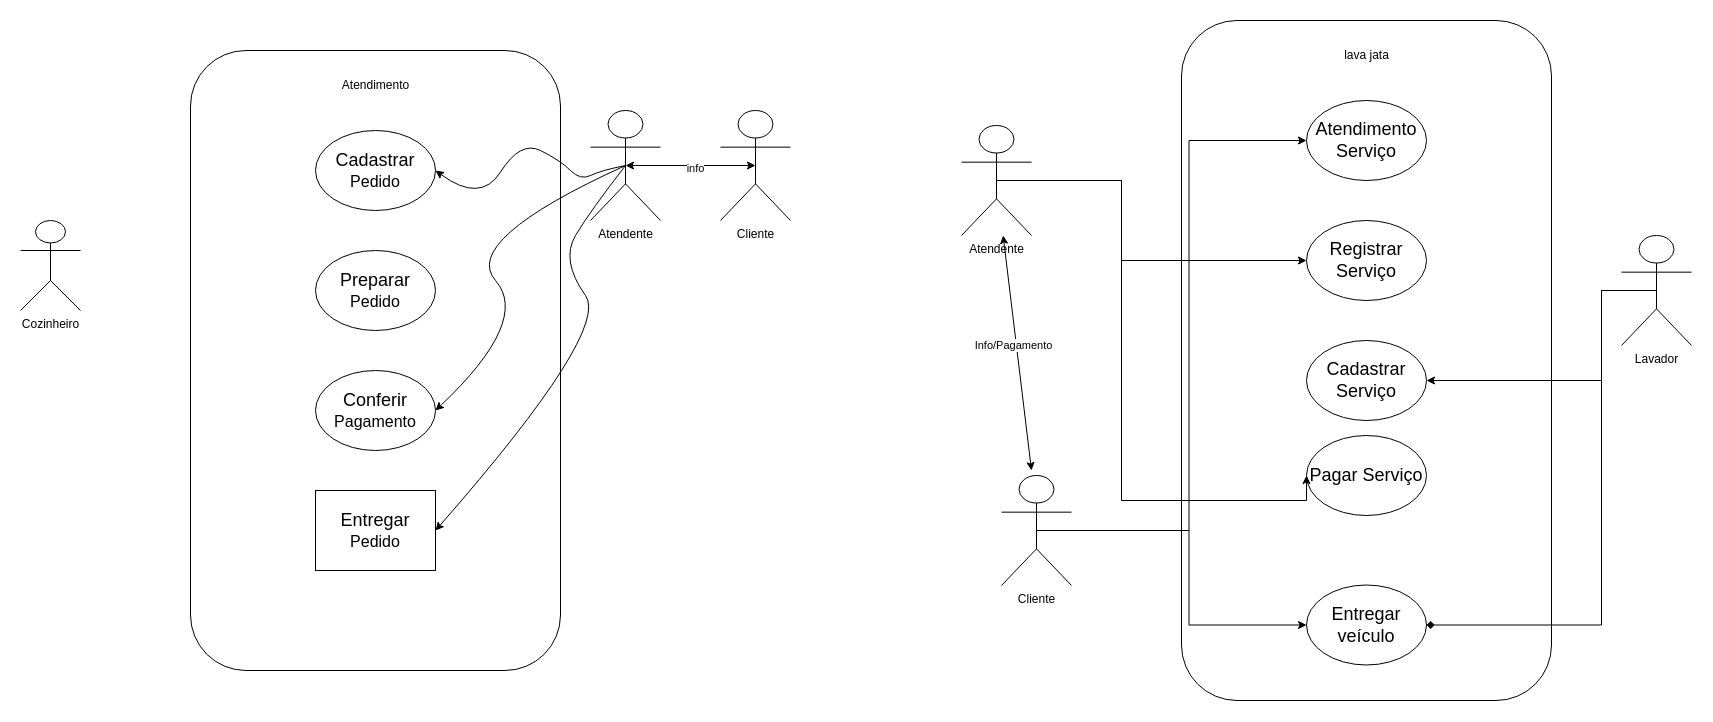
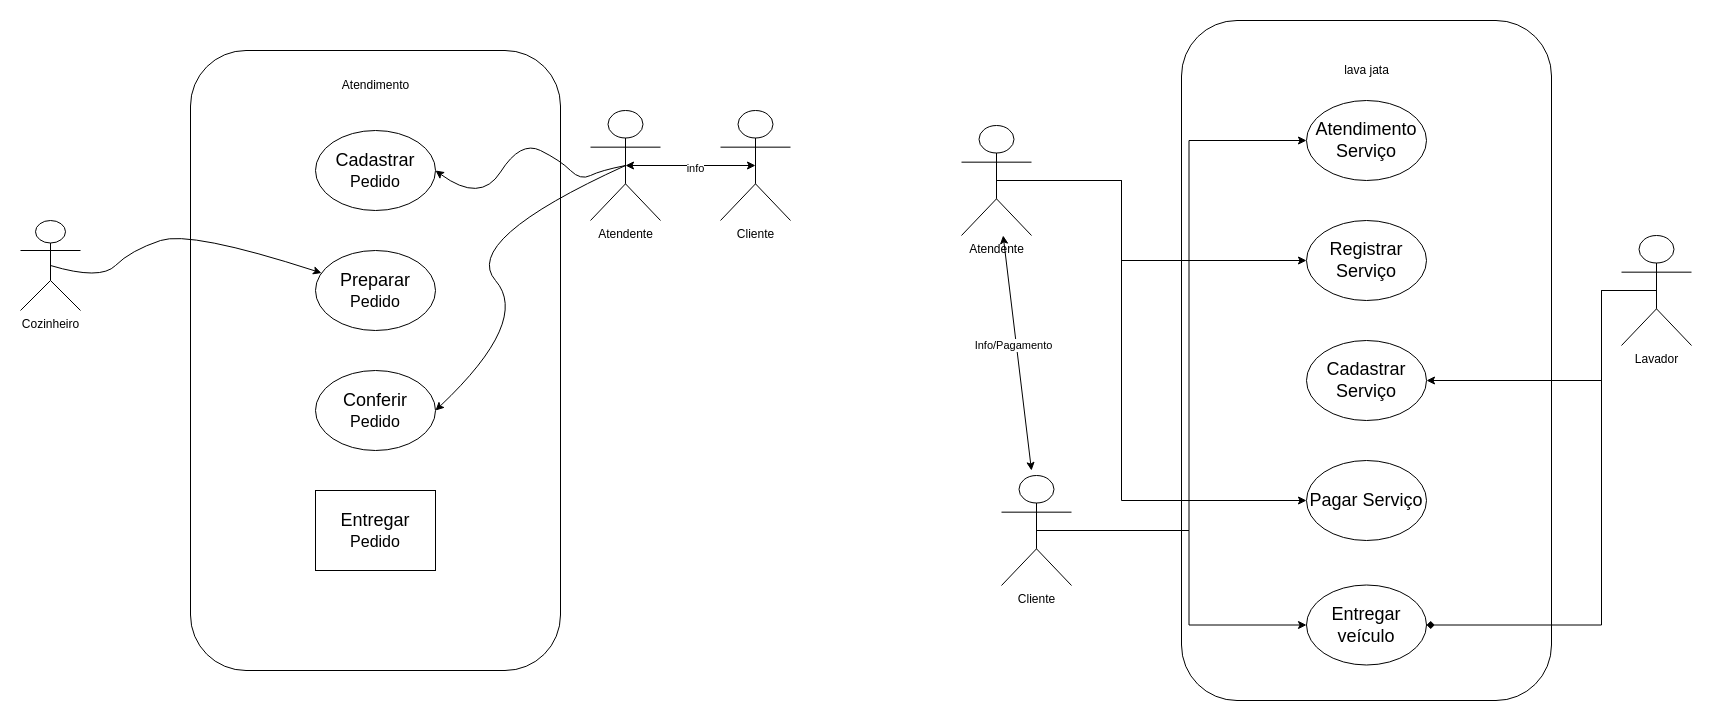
  <mxCell id="0" />
  <mxCell id="1" parent="0" />
  <mxCell id="2" value="" style="rounded=1;whiteSpace=wrap;html=1;" vertex="1" parent="1"><mxGeometry x="190" y="50" width="370" height="620" as="geometry" /></mxCell>
  <mxCell id="3" value="Atendimento" style="text;html=1;align=center;verticalAlign=middle;resizable=0;points=[];autosize=1;strokeColor=none;fillColor=none;" vertex="1" parent="1"><mxGeometry x="330" y="70" width="90" height="30" as="geometry" /></mxCell>
  <mxCell id="4" value="&lt;font style=&quot;font-size: 18px;&quot;&gt;Cadastrar&lt;/font&gt;&lt;div&gt;&lt;font size=&quot;3&quot;&gt;Pedido&lt;/font&gt;&lt;/div&gt;" style="ellipse;whiteSpace=wrap;html=1;" vertex="1" parent="1"><mxGeometry x="315" y="130" width="120" height="80" as="geometry" /></mxCell>
  <mxCell id="5" value="&lt;font style=&quot;font-size: 18px;&quot;&gt;Preparar&lt;/font&gt;&lt;div&gt;&lt;font size=&quot;3&quot;&gt;Pedido&lt;/font&gt;&lt;/div&gt;" style="ellipse;whiteSpace=wrap;html=1;" vertex="1" parent="1"><mxGeometry x="315" y="250" width="120" height="80" as="geometry" /></mxCell>
- <mxCell id="6" value="&lt;font style=&quot;font-size: 18px;&quot;&gt;Conferir&lt;/font&gt;&lt;div&gt;&lt;font size=&quot;3&quot;&gt;Pagamento&lt;/font&gt;&lt;/div&gt;" style="ellipse;whiteSpace=wrap;html=1;" vertex="1" parent="1"><mxGeometry x="315" y="370" width="120" height="80" as="geometry" /></mxCell>
+ <mxCell id="6" value="&lt;font style=&quot;font-size: 18px;&quot;&gt;Conferir&lt;/font&gt;&lt;div&gt;&lt;font size=&quot;3&quot;&gt;Pedido&lt;/font&gt;&lt;/div&gt;" style="ellipse;whiteSpace=wrap;html=1;" vertex="1" parent="1"><mxGeometry x="315" y="370" width="120" height="80" as="geometry" /></mxCell>
  <mxCell id="7" value="&lt;font style=&quot;font-size: 18px;&quot;&gt;Entregar&lt;/font&gt;&lt;div&gt;&lt;font size=&quot;3&quot;&gt;Pedido&lt;/font&gt;&lt;/div&gt;" style="whiteSpace=wrap;html=1;rounded=0;" vertex="1" parent="1"><mxGeometry x="315" y="490" width="120" height="80" as="geometry" /></mxCell>
  <mxCell id="8" value="Atendente" style="shape=umlActor;verticalLabelPosition=bottom;verticalAlign=top;html=1;outlineConnect=0;" vertex="1" parent="1"><mxGeometry x="590" y="110" width="70" height="110" as="geometry" /></mxCell>
  <mxCell id="9" value="" style="curved=1;endArrow=classic;html=1;rounded=0;entryX=1;entryY=0.5;entryDx=0;entryDy=0;exitX=0.5;exitY=0.5;exitDx=0;exitDy=0;exitPerimeter=0;" edge="1" parent="1" source="8" target="4"><mxGeometry width="50" height="50" relative="1" as="geometry"><mxPoint x="450" y="433.1" as="sourcePoint" /><mxPoint x="520" y="169.997" as="targetPoint" /><Array as="points"><mxPoint x="600" y="170" /><mxPoint x="580" y="180" /><mxPoint x="560" y="160" /><mxPoint x="520" y="140" /><mxPoint x="480" y="203.1" /></Array></mxGeometry></mxCell>
  <mxCell id="10" value="Cozinheiro" style="shape=umlActor;verticalLabelPosition=bottom;verticalAlign=top;html=1;outlineConnect=0;" vertex="1" parent="1"><mxGeometry x="20" y="220" width="60" height="90" as="geometry" /></mxCell>
+ <mxCell id="11" value="" style="curved=1;endArrow=classic;html=1;rounded=0;exitX=0.5;exitY=0.5;exitDx=0;exitDy=0;exitPerimeter=0;" edge="1" parent="1" source="10" target="5"><mxGeometry width="50" height="50" relative="1" as="geometry"><mxPoint x="50" y="280" as="sourcePoint" /><mxPoint x="100" y="230" as="targetPoint" /><Array as="points"><mxPoint x="100" y="280" /><mxPoint x="130" y="250" /><mxPoint x="190" y="230" /></Array></mxGeometry></mxCell>
  <mxCell id="12" value="" style="curved=1;endArrow=classic;html=1;rounded=0;entryX=1;entryY=0.5;entryDx=0;entryDy=0;exitX=0.5;exitY=0.5;exitDx=0;exitDy=0;exitPerimeter=0;" edge="1" parent="1" source="8" target="6"><mxGeometry width="50" height="50" relative="1" as="geometry"><mxPoint x="210" y="450" as="sourcePoint" /><mxPoint x="260" y="400" as="targetPoint" /><Array as="points"><mxPoint x="460" y="240" /><mxPoint x="530" y="320" /></Array></mxGeometry></mxCell>
- <mxCell id="13" value="" style="curved=1;endArrow=classic;html=1;rounded=0;entryX=1;entryY=0.5;entryDx=0;entryDy=0;exitX=0.5;exitY=0.5;exitDx=0;exitDy=0;exitPerimeter=0;" edge="1" parent="1" source="8" target="7"><mxGeometry width="50" height="50" relative="1" as="geometry"><mxPoint x="620" y="170" as="sourcePoint" /><mxPoint x="610" y="280" as="targetPoint" /><Array as="points"><mxPoint x="590" y="210" /><mxPoint x="560" y="260" /><mxPoint x="610" y="330" /></Array></mxGeometry></mxCell>
  <mxCell id="14" value="Cliente" style="shape=umlActor;verticalLabelPosition=bottom;verticalAlign=top;html=1;outlineConnect=0;" vertex="1" parent="1"><mxGeometry x="720" y="110" width="70" height="110" as="geometry" /></mxCell>
  <mxCell id="15" value="" style="endArrow=classic;startArrow=classic;html=1;rounded=0;entryX=0.5;entryY=0.5;entryDx=0;entryDy=0;entryPerimeter=0;exitX=0.5;exitY=0.5;exitDx=0;exitDy=0;exitPerimeter=0;" edge="1" parent="1" source="8" target="14"><mxGeometry width="50" height="50" relative="1" as="geometry"><mxPoint x="680" y="220" as="sourcePoint" /><mxPoint x="730" y="170" as="targetPoint" /></mxGeometry></mxCell>
  <mxCell id="16" value="info" style="edgeLabel;html=1;align=center;verticalAlign=middle;resizable=0;points=[];" vertex="1" connectable="0" parent="15"><mxGeometry x="0.064" y="-2" relative="1" as="geometry"><mxPoint as="offset" /></mxGeometry></mxCell>
  <mxCell id="17" value="" style="rounded=1;whiteSpace=wrap;html=1;" vertex="1" parent="1"><mxGeometry x="1181" y="20" width="370" height="680" as="geometry" /></mxCell>
- <mxCell id="18" value="lava jata" style="text;html=1;align=center;verticalAlign=middle;resizable=0;points=[];autosize=1;strokeColor=none;fillColor=none;" vertex="1" parent="1"><mxGeometry x="1331" y="40" width="70" height="30" as="geometry" /></mxCell>
+ <mxCell id="18" value="lava jata" style="text;html=1;align=center;verticalAlign=middle;resizable=0;points=[];autosize=1;strokeColor=none;fillColor=none;" vertex="1" parent="1"><mxGeometry x="1331" y="55" width="70" height="30" as="geometry" /></mxCell>
  <mxCell id="19" value="&lt;span style=&quot;font-size: 18px;&quot;&gt;Atendimento Serviço&lt;/span&gt;" style="ellipse;whiteSpace=wrap;html=1;" vertex="1" parent="1"><mxGeometry x="1306" y="100" width="120" height="80" as="geometry" /></mxCell>
  <mxCell id="20" value="&lt;span style=&quot;font-size: 18px;&quot;&gt;Registrar Serviço&lt;/span&gt;" style="ellipse;whiteSpace=wrap;html=1;" vertex="1" parent="1"><mxGeometry x="1306" y="220" width="120" height="80" as="geometry" /></mxCell>
  <mxCell id="21" value="&lt;span style=&quot;font-size: 18px;&quot;&gt;Cadastrar Serviço&lt;/span&gt;" style="ellipse;whiteSpace=wrap;html=1;" vertex="1" parent="1"><mxGeometry x="1306" y="340" width="120" height="80" as="geometry" /></mxCell>
- <mxCell id="22" value="&lt;span style=&quot;font-size: 18px;&quot;&gt;Pagar Serviço&lt;/span&gt;" style="ellipse;whiteSpace=wrap;html=1;" vertex="1" parent="1"><mxGeometry x="1306" y="435" width="120" height="80" as="geometry" /></mxCell>
+ <mxCell id="22" value="&lt;span style=&quot;font-size: 18px;&quot;&gt;Pagar Serviço&lt;/span&gt;" style="ellipse;whiteSpace=wrap;html=1;" vertex="1" parent="1"><mxGeometry x="1306" y="460" width="120" height="80" as="geometry" /></mxCell>
  <mxCell id="23" value="&lt;span style=&quot;font-size: 18px;&quot;&gt;Entregar veículo&lt;/span&gt;" style="ellipse;whiteSpace=wrap;html=1;" vertex="1" parent="1"><mxGeometry x="1306" y="584.5" width="120" height="80" as="geometry" /></mxCell>
  <mxCell id="24" style="edgeStyle=orthogonalEdgeStyle;rounded=0;orthogonalLoop=1;jettySize=auto;html=1;exitX=0.5;exitY=0.5;exitDx=0;exitDy=0;exitPerimeter=0;entryX=0;entryY=0.5;entryDx=0;entryDy=0;" edge="1" parent="1" source="26" target="19"><mxGeometry relative="1" as="geometry" /></mxCell>
  <mxCell id="25" style="edgeStyle=orthogonalEdgeStyle;rounded=0;orthogonalLoop=1;jettySize=auto;html=1;exitX=0.5;exitY=0.5;exitDx=0;exitDy=0;exitPerimeter=0;entryX=0;entryY=0.5;entryDx=0;entryDy=0;" edge="1" parent="1" source="26" target="23"><mxGeometry relative="1" as="geometry" /></mxCell>
  <mxCell id="26" value="Cliente" style="shape=umlActor;verticalLabelPosition=bottom;verticalAlign=top;html=1;outlineConnect=0;" vertex="1" parent="1"><mxGeometry x="1001" y="475" width="70" height="110" as="geometry" /></mxCell>
  <mxCell id="27" style="edgeStyle=orthogonalEdgeStyle;rounded=0;orthogonalLoop=1;jettySize=auto;html=1;exitX=0.5;exitY=0.5;exitDx=0;exitDy=0;exitPerimeter=0;" edge="1" parent="1" source="29" target="20"><mxGeometry relative="1" as="geometry"><Array as="points"><mxPoint x="1121" y="180" /><mxPoint x="1121" y="260" /></Array></mxGeometry></mxCell>
  <mxCell id="28" style="edgeStyle=orthogonalEdgeStyle;rounded=0;orthogonalLoop=1;jettySize=auto;html=1;exitX=0.5;exitY=0.5;exitDx=0;exitDy=0;exitPerimeter=0;entryX=0;entryY=0.5;entryDx=0;entryDy=0;" edge="1" parent="1" source="29" target="22"><mxGeometry relative="1" as="geometry"><Array as="points"><mxPoint x="1121" y="180" /><mxPoint x="1121" y="500" /></Array></mxGeometry></mxCell>
  <mxCell id="29" value="Atendente&lt;span style=&quot;color: rgba(0, 0, 0, 0); font-family: monospace; font-size: 0px; text-align: start;&quot;&gt;%3CmxGraphModel%3E%3Croot%3E%3CmxCell%20id%3D%220%22%2F%3E%3CmxCell%20id%3D%221%22%20parent%3D%220%22%2F%3E%3CmxCell%20id%3D%222%22%20value%3D%22Cliente%22%20style%3D%22shape%3DumlActor%3BverticalLabelPosition%3Dbottom%3BverticalAlign%3Dtop%3Bhtml%3D1%3BoutlineConnect%3D0%3B%22%20vertex%3D%221%22%20parent%3D%221%22%3E%3CmxGeometry%20x%3D%221010%22%20y%3D%22450%22%20width%3D%2270%22%20height%3D%22110%22%20as%3D%22geometry%22%2F%3E%3C%2FmxCell%3E%3C%2Froot%3E%3C%2FmxGraphModel%3E&lt;/span&gt;&lt;span style=&quot;color: rgba(0, 0, 0, 0); font-family: monospace; font-size: 0px; text-align: start;&quot;&gt;%3CmxGraphModel%3E%3Croot%3E%3CmxCell%20id%3D%220%22%2F%3E%3CmxCell%20id%3D%221%22%20parent%3D%220%22%2F%3E%3CmxCell%20id%3D%222%22%20value%3D%22Cliente%22%20style%3D%22shape%3DumlActor%3BverticalLabelPosition%3Dbottom%3BverticalAlign%3Dtop%3Bhtml%3D1%3BoutlineConnect%3D0%3B%22%20vertex%3D%221%22%20parent%3D%221%22%3E%3CmxGeometry%20x%3D%221010%22%20y%3D%22450%22%20width%3D%2270%22%20height%3D%22110%22%20as%3D%22geometry%22%2F%3E%3C%2FmxCell%3E%3C%2Froot%3E%3C%2FmxGraphModel%3E&lt;/span&gt;" style="shape=umlActor;verticalLabelPosition=bottom;verticalAlign=top;html=1;outlineConnect=0;" vertex="1" parent="1"><mxGeometry x="961" y="125" width="70" height="110" as="geometry" /></mxCell>
  <mxCell id="30" style="edgeStyle=orthogonalEdgeStyle;rounded=0;orthogonalLoop=1;jettySize=auto;html=1;exitX=0.5;exitY=0.5;exitDx=0;exitDy=0;exitPerimeter=0;" edge="1" parent="1" source="32" target="21"><mxGeometry relative="1" as="geometry"><Array as="points"><mxPoint x="1601" y="290" /><mxPoint x="1601" y="380" /></Array></mxGeometry></mxCell>
  <mxCell id="31" style="edgeStyle=orthogonalEdgeStyle;rounded=0;orthogonalLoop=1;jettySize=auto;html=1;exitX=0.5;exitY=0.5;exitDx=0;exitDy=0;exitPerimeter=0;entryX=1;entryY=0.5;entryDx=0;entryDy=0;endArrow=diamond;" edge="1" parent="1" source="32" target="23"><mxGeometry relative="1" as="geometry"><Array as="points"><mxPoint x="1601" y="290" /><mxPoint x="1601" y="624" /></Array></mxGeometry></mxCell>
  <mxCell id="32" value="Lavador" style="shape=umlActor;verticalLabelPosition=bottom;verticalAlign=top;html=1;outlineConnect=0;" vertex="1" parent="1"><mxGeometry x="1621" y="235" width="70" height="110" as="geometry" /></mxCell>
  <mxCell id="33" value="" style="endArrow=classic;startArrow=classic;html=1;rounded=0;" edge="1" parent="1" target="29"><mxGeometry width="50" height="50" relative="1" as="geometry"><mxPoint x="1031" y="470" as="sourcePoint" /><mxPoint x="1071" y="420" as="targetPoint" /></mxGeometry></mxCell>
  <mxCell id="34" value="Info/Pagamento" style="edgeLabel;html=1;align=center;verticalAlign=middle;resizable=0;points=[];" vertex="1" connectable="0" parent="33"><mxGeometry x="0.075" y="3" relative="1" as="geometry"><mxPoint as="offset" /></mxGeometry></mxCell>
